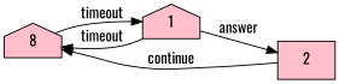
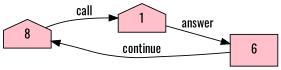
  digraph {
    fontname=Oswald
    rankdir=LR
    node [fillcolor=pink fontname=Oswald shape=house style=filled]
    edge [fontname=Oswald]
    n1 [label=8]
    1
-   2 [shape=box]
-   n1 -> 1 [label=timeout]
-   1 -> n1 [label=timeout]
+   2 [shape=box label=6]
+   n1 -> 1 [label=call]
    1 -> 2 [label=answer]
    2 -> n1 [label=continue]
  }
